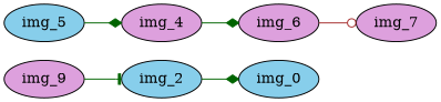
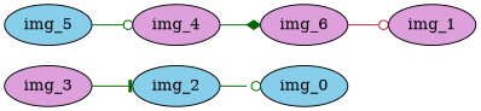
  digraph {
    rankdir=LR
    node [fillcolor=plum style=filled]
    edge [arrowhead=diamond color=darkgreen]
-   n1 [label=img_9]
+   n1 [label=img_3]
    n2 [fillcolor=skyblue label=img_2]
    n3 [fillcolor=skyblue label=img_0]
    n4 [fillcolor=skyblue label=img_5]
    n5 [label=img_4]
    n6 [label=img_6]
-   n7 [label=img_7]
+   n7 [label=img_1]
    n1 -> n2 [arrowhead=tee]
-   n2 -> n3
-   n4 -> n5
+   n2 -> n3 [arrowhead=odot]
+   n4 -> n5 [arrowhead=odot]
    n5 -> n6
    n6 -> n7 [arrowhead=odot color=brown]
  }
